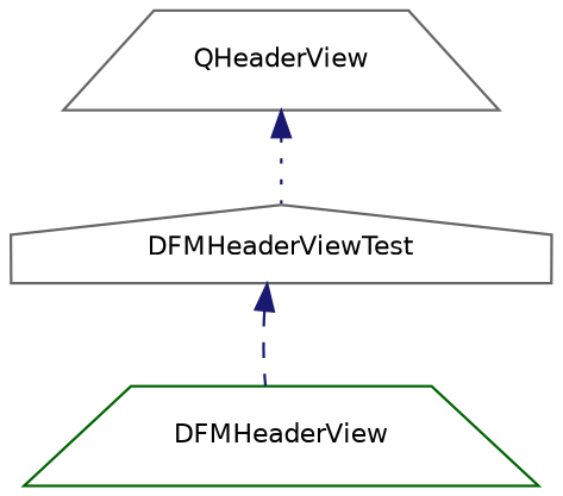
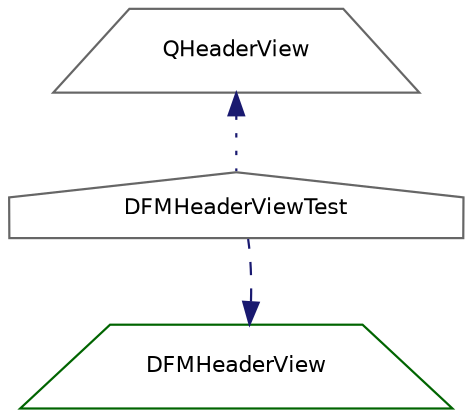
  digraph {
    rankdir=TB
    node [color=gray40 fillcolor=white fontname=Helvetica fontsize=10 shape=trapezium style=filled]
    edge [color=midnightblue dir=back fontname=Helvetica fontsize=10 labelfontname=Helvetica labelfontsize=10]
    n1 [height=0.2 label=QHeaderView width=0.4]
    n2 [height=0.2 label=DFMHeaderViewTest shape=house width=0.4]
    n3 [color=darkgreen height=0.2 label=DFMHeaderView width=0.4]
    n1 -> n2 [style=dotted]
-   n2 -> n3 [style=dashed]
+   n3 -> n2 [style=dashed]
  }
